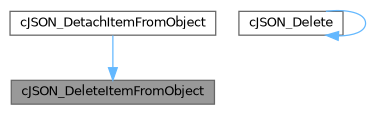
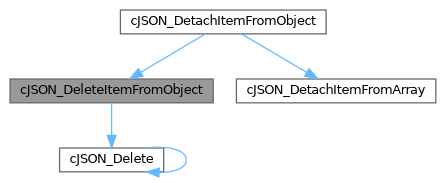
  digraph {
    rankdir=TB
    node [color=grey40 fillcolor=white fontname=Helvetica fontsize=10 shape=box style=filled]
    edge [color=steelblue1 fontname=Helvetica fontsize=10 labelfontname=Helvetica labelfontsize=10 style=solid]
    n1 [color=gray40 fillcolor=grey60 fontcolor=black height=0.2 label=cJSON_DeleteItemFromObject width=0.4]
    n2 [height=0.2 label=cJSON_Delete width=0.4]
    n3 [height=0.2 label=cJSON_DetachItemFromObject width=0.4]
+   n4 [height=0.2 label=cJSON_DetachItemFromArray width=0.4]
+   n1 -> n2
    n2 -> n2
    n3 -> n1
+   n3 -> n4
  }
